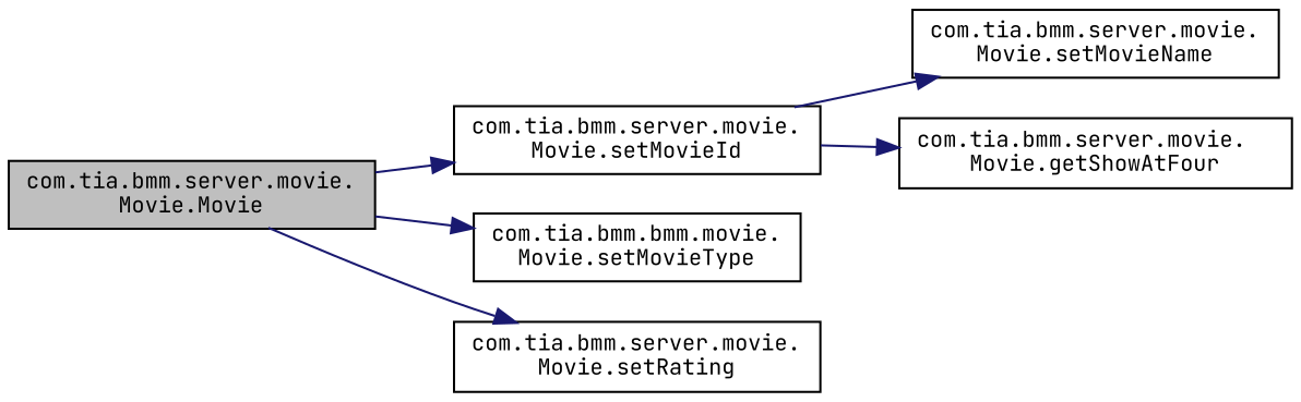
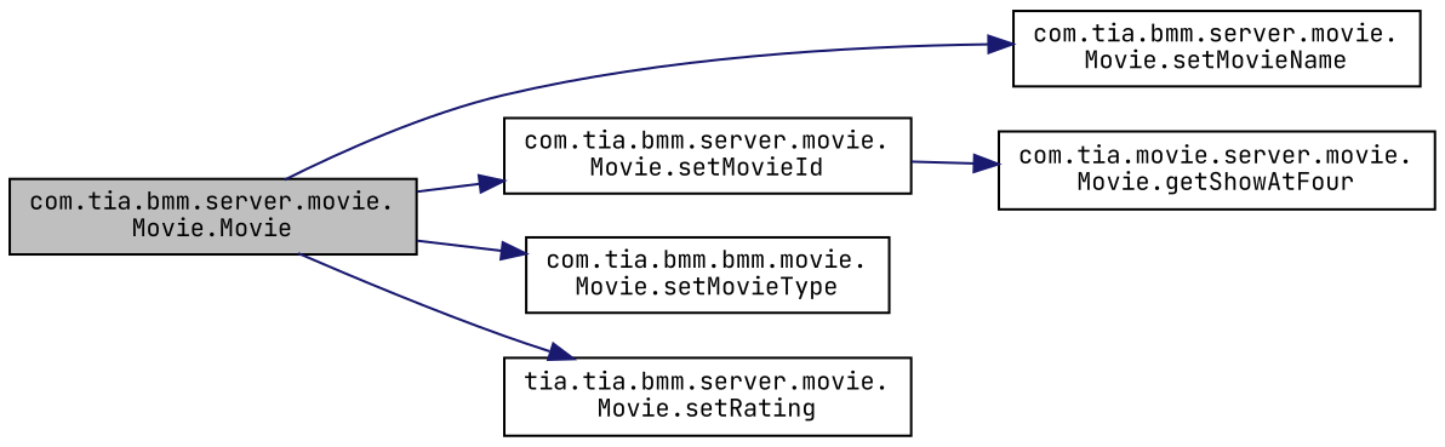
  digraph {
    fontname="JetBrains Mono"
    rankdir=LR
    node [color=black fillcolor=white fontname="JetBrains Mono" fontsize=10 shape=record style=filled]
    edge [color=midnightblue fontname="JetBrains Mono" fontsize=10 labelfontname=Helvetica labelfontsize=10 style=solid]
    n1 [fillcolor=grey75 fontcolor=black height=0.2 label="com.tia.bmm.server.movie.\lMovie.Movie" width=0.4]
    n2 [height=0.2 label="com.tia.bmm.server.movie.\lMovie.setMovieId" width=0.4]
    n3 [height=0.2 label="com.tia.bmm.server.movie.\lMovie.setMovieName" width=0.4]
    n4 [height=0.2 label="com.tia.bmm.bmm.movie.\lMovie.setMovieType" width=0.4]
-   n5 [height=0.2 label="com.tia.bmm.server.movie.\lMovie.setRating" width=0.4]
-   n6 [height=0.2 label="com.tia.bmm.server.movie.\lMovie.getShowAtFour" width=0.4]
+   n5 [height=0.2 label="tia.tia.bmm.server.movie.\lMovie.setRating" width=0.4]
+   n6 [height=0.2 label="com.tia.movie.server.movie.\lMovie.getShowAtFour" width=0.4]
    n1 -> n2
-   n2 -> n3
+   n1 -> n3
    n1 -> n4
    n1 -> n5
    n2 -> n6
  }
